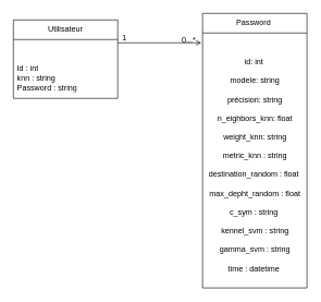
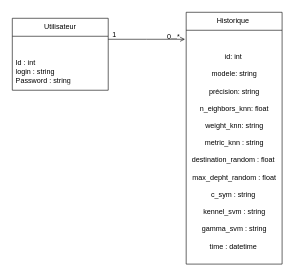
  <mxCell id="0" />
  <mxCell id="1" parent="0" />
  <mxCell id="2" value="" style="endArrow=open;shadow=0;strokeWidth=1;rounded=0;curved=0;endFill=1;edgeStyle=elbowEdgeStyle;elbow=vertical;" parent="1" edge="1"><mxGeometry x="0.5" y="41" relative="1" as="geometry"><mxPoint x="180" y="65" as="sourcePoint" /><mxPoint x="308" y="65" as="targetPoint" /><mxPoint x="-40" y="32" as="offset" /></mxGeometry></mxCell>
  <mxCell id="3" value="0...*" style="resizable=0;align=right;verticalAlign=bottom;labelBackgroundColor=none;fontSize=12;" parent="2" connectable="0" vertex="1"><mxGeometry x="1" relative="1" as="geometry"><mxPoint x="-7" y="4" as="offset" /></mxGeometry></mxCell>
  <mxCell id="4" value="Utilisateur" style="swimlane;fontStyle=0;childLayout=stackLayout;horizontal=1;startSize=30;horizontalStack=0;resizeParent=1;resizeParentMax=0;resizeLast=0;collapsible=1;marginBottom=0;whiteSpace=wrap;html=1;" parent="1" vertex="1"><mxGeometry x="20" y="30" width="160" height="120" as="geometry" /></mxCell>
- <mxCell id="5" value="&lt;div&gt;&lt;br&gt;&lt;/div&gt;&lt;div&gt;&lt;br&gt;&lt;/div&gt;&lt;div&gt;Id : int&lt;/div&gt;knn : string&lt;div&gt;Password : string&lt;br&gt;&lt;/div&gt;" style="text;strokeColor=none;fillColor=none;align=left;verticalAlign=middle;spacingLeft=4;spacingRight=4;overflow=hidden;points=[[0,0.5],[1,0.5]];portConstraint=eastwest;rotatable=0;whiteSpace=wrap;html=1;" parent="4" vertex="1"><mxGeometry y="30" width="160" height="90" as="geometry" /></mxCell>
+ <mxCell id="5" value="&lt;div&gt;&lt;br&gt;&lt;/div&gt;&lt;div&gt;&lt;br&gt;&lt;/div&gt;&lt;div&gt;Id : int&lt;/div&gt;login : string&lt;div&gt;Password : string&lt;br&gt;&lt;/div&gt;" style="text;strokeColor=none;fillColor=none;align=left;verticalAlign=middle;spacingLeft=4;spacingRight=4;overflow=hidden;points=[[0,0.5],[1,0.5]];portConstraint=eastwest;rotatable=0;whiteSpace=wrap;html=1;" parent="4" vertex="1"><mxGeometry y="30" width="160" height="90" as="geometry" /></mxCell>
  <mxCell id="6" value="1" style="resizable=0;align=right;verticalAlign=bottom;labelBackgroundColor=none;fontSize=12;fillColor=#dae8fc;" parent="1" connectable="0" vertex="1"><mxGeometry x="240" y="120" as="geometry"><mxPoint x="-45" y="-54" as="offset" /></mxGeometry></mxCell>
- <mxCell id="7" value="Password&amp;nbsp;" style="swimlane;fontStyle=0;childLayout=stackLayout;horizontal=1;startSize=30;horizontalStack=0;resizeParent=1;resizeParentMax=0;resizeLast=0;collapsible=1;marginBottom=0;whiteSpace=wrap;html=1;" parent="1" vertex="1"><mxGeometry x="310" y="20" width="160" height="420" as="geometry" /></mxCell>
+ <mxCell id="7" value="Historique&amp;nbsp;" style="swimlane;fontStyle=0;childLayout=stackLayout;horizontal=1;startSize=30;horizontalStack=0;resizeParent=1;resizeParentMax=0;resizeLast=0;collapsible=1;marginBottom=0;whiteSpace=wrap;html=1;" parent="1" vertex="1"><mxGeometry x="310" y="20" width="160" height="420" as="geometry" /></mxCell>
  <mxCell id="8" value="&lt;div&gt;&lt;br&gt;&lt;/div&gt;&lt;div&gt;&lt;br&gt;&lt;/div&gt;&lt;div&gt;id: int&amp;nbsp;&lt;/div&gt;&lt;div&gt;&lt;br&gt;&lt;/div&gt;&lt;div&gt;modele&lt;span style=&quot;background-color: initial;&quot;&gt;: string&lt;/span&gt;&lt;/div&gt;&lt;div&gt;&lt;span style=&quot;background-color: initial;&quot;&gt;&lt;br&gt;&lt;/span&gt;&lt;/div&gt;&lt;div&gt;précision: string&lt;/div&gt;&lt;div&gt;&lt;br&gt;&lt;/div&gt;&lt;div&gt;n_eighbors_knn: float&lt;/div&gt;&lt;div&gt;&lt;br&gt;&lt;/div&gt;&lt;div&gt;weight_knn: string&lt;/div&gt;&lt;div&gt;&lt;br&gt;&lt;/div&gt;&lt;div&gt;metric_knn : string&lt;/div&gt;&lt;div&gt;&amp;nbsp;&lt;/div&gt;&lt;div&gt;destination_random : float&amp;nbsp;&lt;/div&gt;&lt;div&gt;&lt;br&gt;&lt;/div&gt;&lt;div&gt;max_depht_random&amp;nbsp;&lt;span style=&quot;background-color: initial;&quot;&gt;: float&lt;/span&gt;&lt;/div&gt;&lt;div&gt;&lt;span style=&quot;background-color: initial;&quot;&gt;&lt;br&gt;&lt;/span&gt;&lt;/div&gt;&lt;div&gt;c_sym : string&amp;nbsp;&lt;/div&gt;&lt;div&gt;&lt;br&gt;&lt;/div&gt;&lt;div&gt;kennel_svm : string&lt;/div&gt;&lt;div&gt;&lt;br&gt;&lt;/div&gt;&lt;div&gt;gamma_svm : string&lt;/div&gt;&lt;div&gt;&lt;br&gt;&lt;/div&gt;&lt;div&gt;time : datetime&amp;nbsp;&lt;/div&gt;&lt;div&gt;&lt;br&gt;&lt;/div&gt;" style="text;html=1;align=center;verticalAlign=middle;resizable=0;points=[];autosize=1;strokeColor=none;fillColor=none;" parent="7" vertex="1"><mxGeometry y="30" width="160" height="390" as="geometry" /></mxCell>
